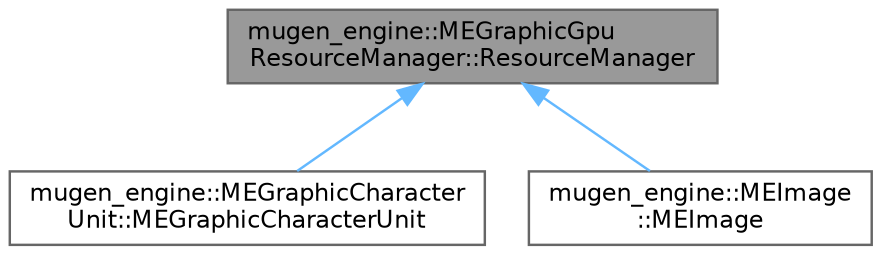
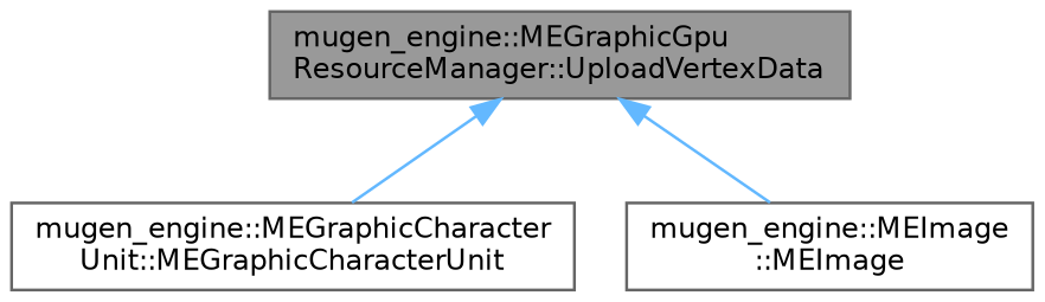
  digraph {
    rankdir=TB
    node [color=grey40 fillcolor=white fontname=Helvetica fontsize=10 shape=box style=filled]
    edge [color=steelblue1 dir=back fontname=Helvetica fontsize=10 labelfontname=Helvetica labelfontsize=10 style=solid]
-   n1 [color=gray40 fillcolor=grey60 fontcolor=black height=0.2 label="mugen_engine::MEGraphicGpu\lResourceManager::ResourceManager" width=0.4]
+   n1 [color=gray40 fillcolor=grey60 fontcolor=black height=0.2 label="mugen_engine::MEGraphicGpu\lResourceManager::UploadVertexData" width=0.4]
    n2 [height=0.2 label="mugen_engine::MEGraphicCharacter\lUnit::MEGraphicCharacterUnit" width=0.4]
    n3 [height=0.2 label="mugen_engine::MEImage\l::MEImage" width=0.4]
    n1 -> n2
    n1 -> n3
  }
